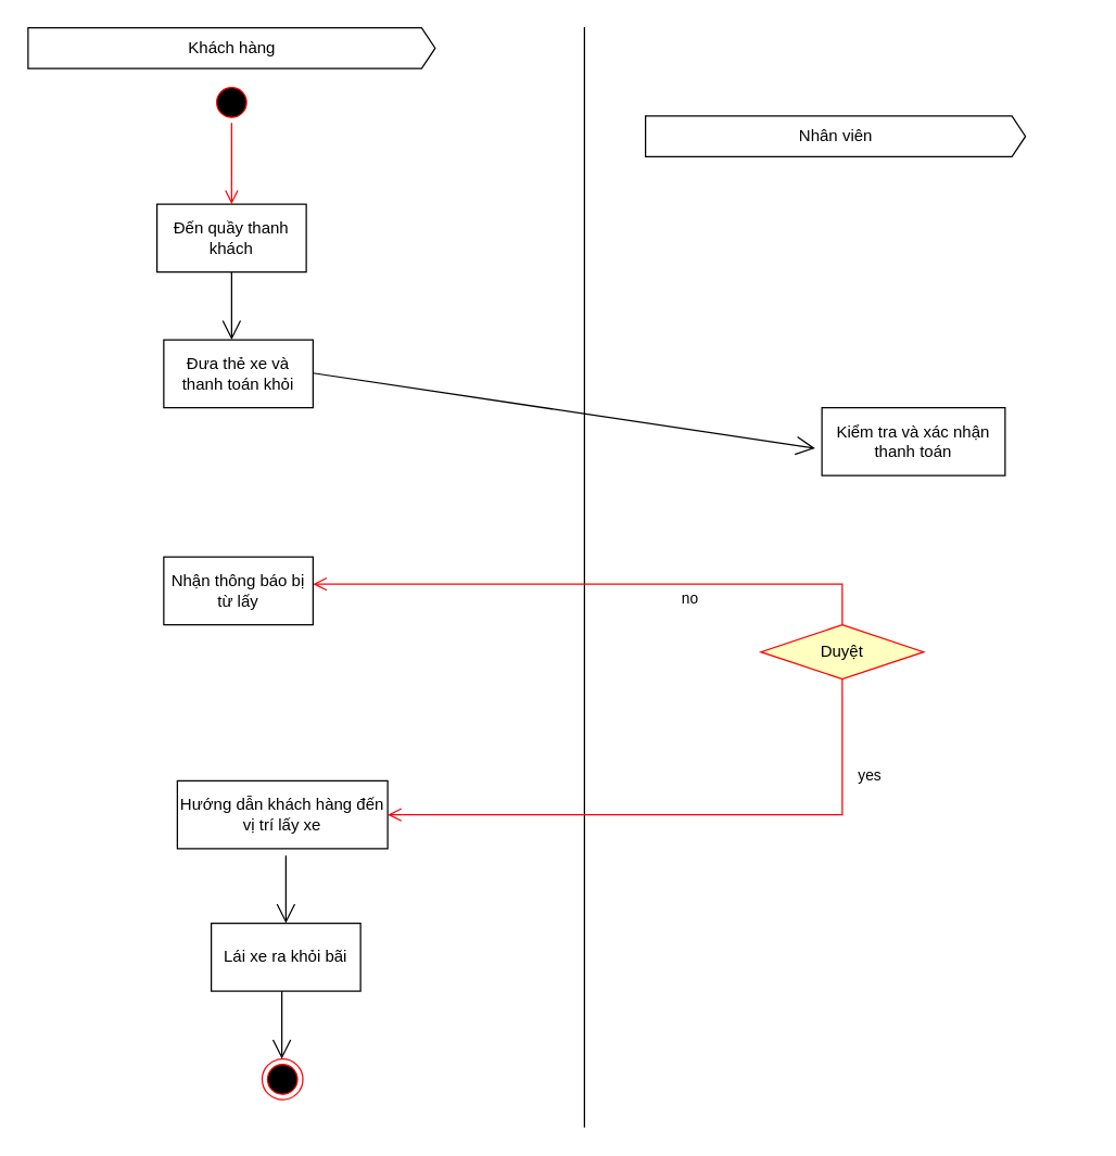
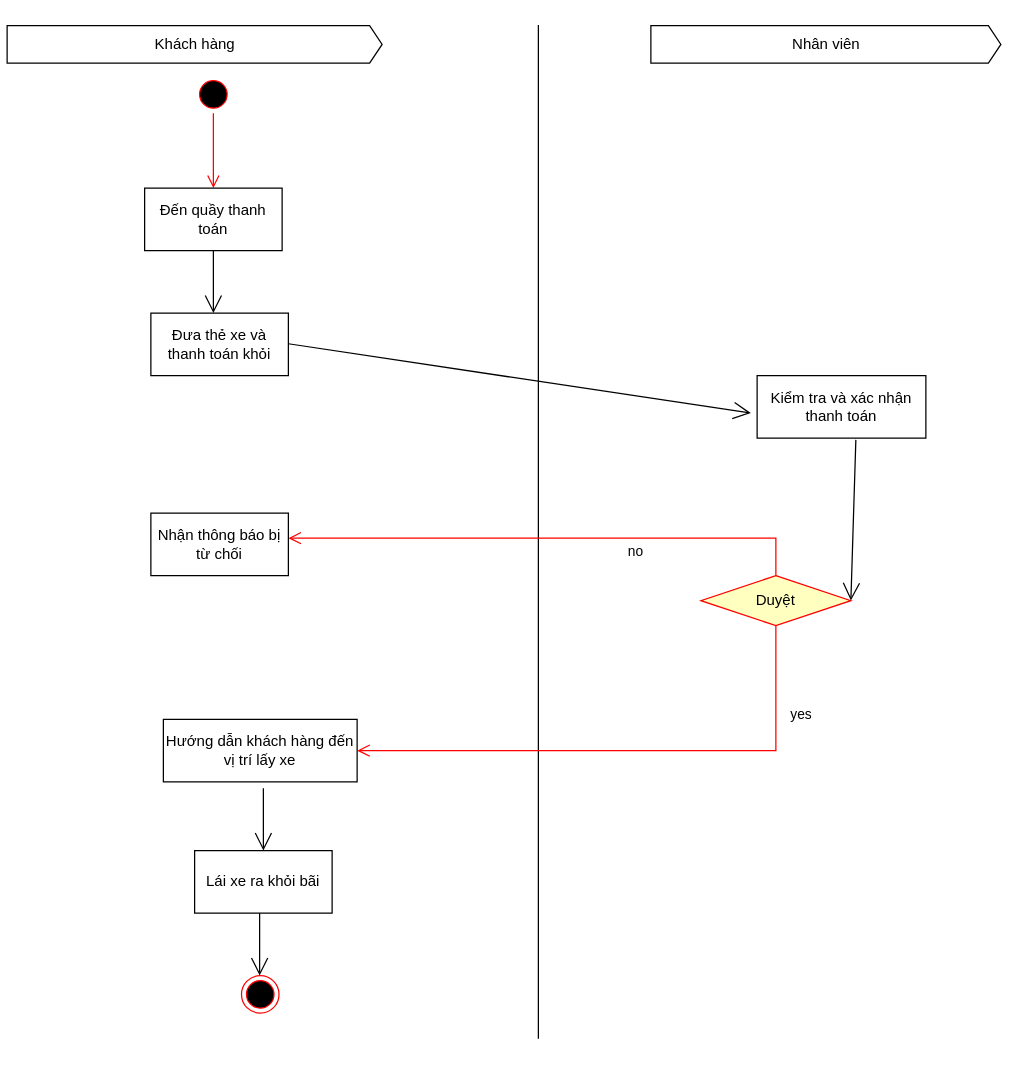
  <mxCell id="0" />
  <mxCell id="1" parent="0" />
- <mxCell id="2" value="Khách hàng" style="html=1;shadow=0;dashed=0;align=center;verticalAlign=middle;shape=mxgraph.arrows2.arrow;dy=0;dx=10;notch=0;" parent="1" vertex="1"><mxGeometry x="20" y="20" width="300" height="30" as="geometry" /></mxCell>
- <mxCell id="3" value="Nhân viên" style="html=1;shadow=0;dashed=0;align=center;verticalAlign=middle;shape=mxgraph.arrows2.arrow;dy=0;dx=10;notch=0;" parent="1" vertex="1"><mxGeometry x="475" y="85" width="280" height="30" as="geometry" /></mxCell>
+ <mxCell id="2" value="Khách hàng" style="html=1;shadow=0;dashed=0;align=center;verticalAlign=middle;shape=mxgraph.arrows2.arrow;dy=0;dx=10;notch=0;" parent="1" vertex="1"><mxGeometry x="5" y="20" width="300" height="30" as="geometry" /></mxCell>
+ <mxCell id="3" value="Nhân viên" style="html=1;shadow=0;dashed=0;align=center;verticalAlign=middle;shape=mxgraph.arrows2.arrow;dy=0;dx=10;notch=0;" parent="1" vertex="1"><mxGeometry x="520" y="20" width="280" height="30" as="geometry" /></mxCell>
  <mxCell id="4" value="" style="shape=partialRectangle;whiteSpace=wrap;html=1;right=0;top=0;bottom=0;fillColor=none;routingCenterX=-0.5;" parent="1" vertex="1"><mxGeometry x="430" y="20" width="30" height="810" as="geometry" /></mxCell>
  <mxCell id="5" value="" style="ellipse;html=1;shape=startState;fillColor=#000000;strokeColor=#ff0000;" parent="1" vertex="1"><mxGeometry x="155" y="60" width="30" height="30" as="geometry" /></mxCell>
  <mxCell id="6" value="" style="edgeStyle=orthogonalEdgeStyle;html=1;verticalAlign=bottom;endArrow=open;endSize=8;strokeColor=#ff0000;rounded=0;" parent="1" source="5" edge="1"><mxGeometry relative="1" as="geometry"><mxPoint x="170" y="150" as="targetPoint" /></mxGeometry></mxCell>
- <mxCell id="7" value="Đến quầy thanh khách" style="html=1;whiteSpace=wrap;" parent="1" vertex="1"><mxGeometry x="115" y="150" width="110" height="50" as="geometry" /></mxCell>
+ <mxCell id="7" value="Đến quầy thanh toán" style="html=1;whiteSpace=wrap;" parent="1" vertex="1"><mxGeometry x="115" y="150" width="110" height="50" as="geometry" /></mxCell>
  <mxCell id="8" value="" style="endArrow=open;endFill=1;endSize=12;html=1;rounded=0;exitX=0.5;exitY=1;exitDx=0;exitDy=0;" parent="1" source="7" edge="1"><mxGeometry width="160" relative="1" as="geometry"><mxPoint x="150" y="210" as="sourcePoint" /><mxPoint x="170" y="250" as="targetPoint" /></mxGeometry></mxCell>
  <mxCell id="9" value="Đưa thẻ xe và thanh toán khỏi" style="html=1;whiteSpace=wrap;" parent="1" vertex="1"><mxGeometry x="120" y="250" width="110" height="50" as="geometry" /></mxCell>
  <mxCell id="10" value="Kiểm tra và xác nhận thanh toán" style="html=1;whiteSpace=wrap;" parent="1" vertex="1"><mxGeometry x="605" y="300" width="135" height="50" as="geometry" /></mxCell>
  <mxCell id="11" value="" style="endArrow=open;endFill=1;endSize=12;html=1;rounded=0;" parent="1" edge="1"><mxGeometry width="160" relative="1" as="geometry"><mxPoint x="230" y="274.5" as="sourcePoint" /><mxPoint x="600" y="330" as="targetPoint" /></mxGeometry></mxCell>
  <mxCell id="12" value="no" style="edgeStyle=orthogonalEdgeStyle;html=1;align=left;verticalAlign=bottom;endArrow=open;endSize=8;strokeColor=#ff0000;rounded=0;" parent="1" edge="1"><mxGeometry x="-0.286" y="20" relative="1" as="geometry"><mxPoint x="230" y="430" as="targetPoint" /><mxPoint x="620" y="460" as="sourcePoint" /><Array as="points"><mxPoint x="620" y="430" /></Array><mxPoint as="offset" /></mxGeometry></mxCell>
  <mxCell id="13" value="Duyệt" style="rhombus;whiteSpace=wrap;html=1;fontColor=#000000;fillColor=#ffffc0;strokeColor=#ff0000;" parent="1" vertex="1"><mxGeometry x="560" y="460" width="120" height="40" as="geometry" /></mxCell>
  <mxCell id="14" value="yes" style="edgeStyle=orthogonalEdgeStyle;html=1;align=left;verticalAlign=top;endArrow=open;endSize=8;strokeColor=#ff0000;rounded=0;" parent="1" edge="1" target="16"><mxGeometry x="-0.733" y="10" relative="1" as="geometry"><mxPoint x="230" y="600" as="targetPoint" /><mxPoint x="620" y="500" as="sourcePoint" /><Array as="points"><mxPoint x="620" y="600" /></Array><mxPoint as="offset" /></mxGeometry></mxCell>
+ <mxCell id="15" value="" style="endArrow=open;endFill=1;endSize=12;html=1;rounded=0;entryX=1;entryY=0.5;entryDx=0;entryDy=0;exitX=0.585;exitY=1.028;exitDx=0;exitDy=0;exitPerimeter=0;" parent="1" source="10" target="13" edge="1"><mxGeometry width="160" relative="1" as="geometry"><mxPoint x="657" y="360" as="sourcePoint" /><mxPoint x="817" y="360" as="targetPoint" /></mxGeometry></mxCell>
  <mxCell id="16" value="Hướng dẫn khách hàng đến vị trí lấy xe" style="html=1;whiteSpace=wrap;" vertex="1" parent="1"><mxGeometry x="130" y="575" width="155" height="50" as="geometry" /></mxCell>
- <mxCell id="17" value="Nhận thông báo bị từ lấy" style="html=1;whiteSpace=wrap;" vertex="1" parent="1"><mxGeometry x="120" y="410" width="110" height="50" as="geometry" /></mxCell>
+ <mxCell id="17" value="Nhận thông báo bị từ chối" style="html=1;whiteSpace=wrap;" vertex="1" parent="1"><mxGeometry x="120" y="410" width="110" height="50" as="geometry" /></mxCell>
  <mxCell id="18" value="" style="ellipse;html=1;shape=endState;fillColor=#000000;strokeColor=#ff0000;" vertex="1" parent="1"><mxGeometry x="192.5" y="780" width="30" height="30" as="geometry" /></mxCell>
  <mxCell id="19" value="Lái xe ra khỏi bãi" style="html=1;whiteSpace=wrap;" vertex="1" parent="1"><mxGeometry x="155" y="680" width="110" height="50" as="geometry" /></mxCell>
  <mxCell id="20" value="" style="endArrow=open;endFill=1;endSize=12;html=1;rounded=0;entryX=0.5;entryY=0;entryDx=0;entryDy=0;" edge="1" parent="1" target="19"><mxGeometry width="160" relative="1" as="geometry"><mxPoint x="210" y="630" as="sourcePoint" /><mxPoint x="320" y="625" as="targetPoint" /></mxGeometry></mxCell>
  <mxCell id="21" value="" style="endArrow=open;endFill=1;endSize=12;html=1;rounded=0;entryX=0.5;entryY=0;entryDx=0;entryDy=0;" edge="1" parent="1"><mxGeometry width="160" relative="1" as="geometry"><mxPoint x="207" y="730" as="sourcePoint" /><mxPoint x="207" y="780" as="targetPoint" /></mxGeometry></mxCell>
